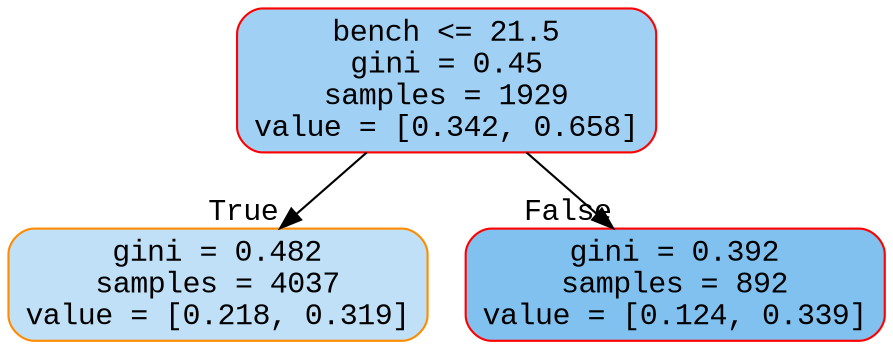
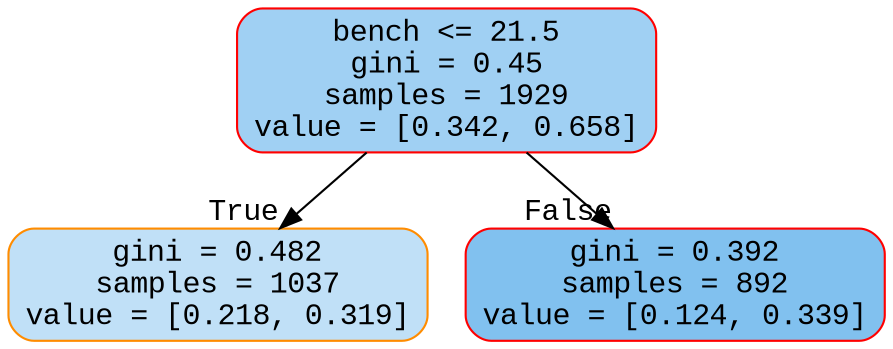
  digraph {
    fontname="Liberation Mono"
    node [color=red fontname="Liberation Mono" shape=box style="filled, rounded"]
    edge [fontname="Liberation Mono" labeldistance=2.5]
    n1 [fillcolor="#a0d0f3" label="bench <= 21.5\ngini = 0.45\nsamples = 1929\nvalue = [0.342, 0.658]"]
-   n2 [color=darkorange fillcolor="#c0e0f7" label="gini = 0.482\nsamples = 4037\nvalue = [0.218, 0.319]"]
+   n2 [color=darkorange fillcolor="#c0e0f7" label="gini = 0.482\nsamples = 1037\nvalue = [0.218, 0.319]"]
    n3 [fillcolor="#81c1ef" label="gini = 0.392\nsamples = 892\nvalue = [0.124, 0.339]"]
    n1 -> n2 [headlabel=True labelangle=45]
    n1 -> n3 [headlabel=False labelangle=-45]
  }
